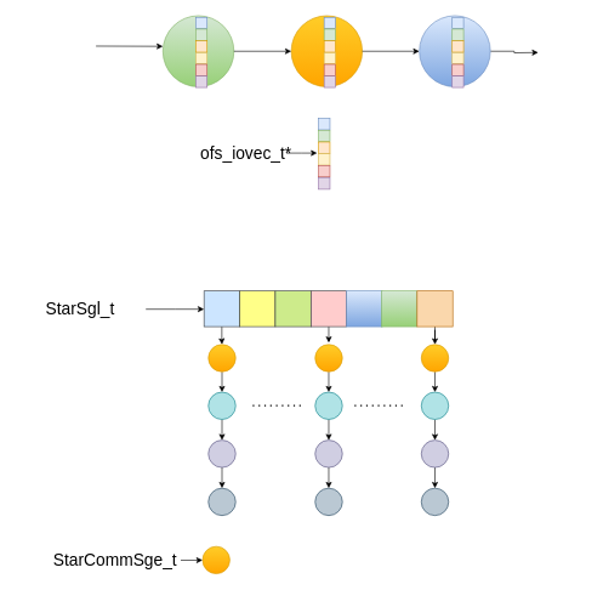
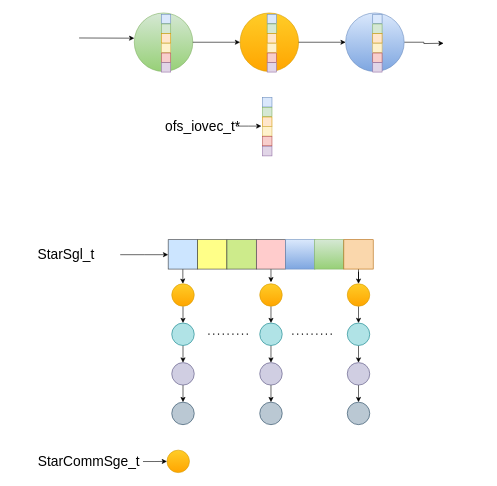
  <mxCell id="0" />
  <mxCell id="1" parent="0" />
  <mxCell id="2" style="edgeStyle=orthogonalEdgeStyle;rounded=0;orthogonalLoop=1;jettySize=auto;html=1;exitX=1;exitY=0.5;exitDx=0;exitDy=0;entryX=0;entryY=0.5;entryDx=0;entryDy=0;" edge="1" parent="1" source="3"><mxGeometry relative="1" as="geometry"><mxPoint x="280" y="424" as="targetPoint" /></mxGeometry></mxCell>
  <mxCell id="3" value="&lt;font style=&quot;font-size: 23px;&quot;&gt;StarSgl_t&lt;/font&gt;" style="text;strokeColor=none;align=center;fillColor=none;html=1;verticalAlign=middle;whiteSpace=wrap;rounded=0;" vertex="1" parent="1"><mxGeometry x="20" y="409" width="180" height="30" as="geometry" /></mxCell>
  <mxCell id="4" style="edgeStyle=orthogonalEdgeStyle;rounded=0;orthogonalLoop=1;jettySize=auto;html=1;" edge="1" parent="1" source="5" target="13"><mxGeometry relative="1" as="geometry" /></mxCell>
  <mxCell id="5" value="" style="whiteSpace=wrap;html=1;aspect=fixed;fillColor=#cce5ff;strokeColor=#36393d;" vertex="1" parent="1"><mxGeometry x="280" y="399" width="49" height="49" as="geometry" /></mxCell>
  <mxCell id="6" value="" style="whiteSpace=wrap;html=1;aspect=fixed;fillColor=#ffff88;strokeColor=#36393d;" vertex="1" parent="1"><mxGeometry x="329" y="399" width="49" height="49" as="geometry" /></mxCell>
  <mxCell id="7" value="" style="whiteSpace=wrap;html=1;aspect=fixed;fillColor=#cdeb8b;strokeColor=#36393d;" vertex="1" parent="1"><mxGeometry x="378" y="399" width="49" height="49" as="geometry" /></mxCell>
  <mxCell id="8" style="edgeStyle=orthogonalEdgeStyle;rounded=0;orthogonalLoop=1;jettySize=auto;html=1;" edge="1" parent="1" source="9"><mxGeometry relative="1" as="geometry"><mxPoint x="451.5" y="470" as="targetPoint" /></mxGeometry></mxCell>
  <mxCell id="9" value="" style="whiteSpace=wrap;html=1;aspect=fixed;fillColor=#ffcccc;strokeColor=#36393d;" vertex="1" parent="1"><mxGeometry x="427" y="399" width="49" height="49" as="geometry" /></mxCell>
  <mxCell id="10" value="" style="whiteSpace=wrap;html=1;aspect=fixed;fillColor=#dae8fc;gradientColor=#7ea6e0;strokeColor=#6c8ebf;" vertex="1" parent="1"><mxGeometry x="476" y="399" width="49" height="49" as="geometry" /></mxCell>
  <mxCell id="11" value="" style="whiteSpace=wrap;html=1;aspect=fixed;fillColor=#d5e8d4;gradientColor=#97d077;strokeColor=#82b366;" vertex="1" parent="1"><mxGeometry x="524" y="399" width="49" height="49" as="geometry" /></mxCell>
  <mxCell id="12" style="edgeStyle=orthogonalEdgeStyle;rounded=0;orthogonalLoop=1;jettySize=auto;html=1;exitX=0.5;exitY=1;exitDx=0;exitDy=0;entryX=0.5;entryY=0;entryDx=0;entryDy=0;" edge="1" parent="1" source="13" target="15"><mxGeometry relative="1" as="geometry" /></mxCell>
  <mxCell id="13" value="" style="ellipse;whiteSpace=wrap;html=1;aspect=fixed;fillColor=#ffcd28;gradientColor=#ffa500;strokeColor=#d79b00;" vertex="1" parent="1"><mxGeometry x="286" y="472.5" width="37.5" height="37.5" as="geometry" /></mxCell>
  <mxCell id="14" style="edgeStyle=orthogonalEdgeStyle;rounded=0;orthogonalLoop=1;jettySize=auto;html=1;exitX=0.5;exitY=1;exitDx=0;exitDy=0;entryX=0.5;entryY=0;entryDx=0;entryDy=0;" edge="1" parent="1" source="15" target="17"><mxGeometry relative="1" as="geometry" /></mxCell>
  <mxCell id="15" value="" style="ellipse;whiteSpace=wrap;html=1;aspect=fixed;fillColor=#b0e3e6;strokeColor=#0e8088;" vertex="1" parent="1"><mxGeometry x="286" y="538" width="37.5" height="37.5" as="geometry" /></mxCell>
  <mxCell id="16" style="edgeStyle=orthogonalEdgeStyle;rounded=0;orthogonalLoop=1;jettySize=auto;html=1;exitX=0.5;exitY=1;exitDx=0;exitDy=0;entryX=0.5;entryY=0;entryDx=0;entryDy=0;" edge="1" parent="1" source="17" target="18"><mxGeometry relative="1" as="geometry" /></mxCell>
  <mxCell id="17" value="" style="ellipse;whiteSpace=wrap;html=1;aspect=fixed;fillColor=#d0cee2;strokeColor=#56517e;" vertex="1" parent="1"><mxGeometry x="286" y="604" width="37.5" height="37.5" as="geometry" /></mxCell>
  <mxCell id="18" value="" style="ellipse;whiteSpace=wrap;html=1;aspect=fixed;fillColor=#bac8d3;strokeColor=#23445d;" vertex="1" parent="1"><mxGeometry x="286" y="670" width="37.5" height="37.5" as="geometry" /></mxCell>
  <mxCell id="19" style="edgeStyle=orthogonalEdgeStyle;rounded=0;orthogonalLoop=1;jettySize=auto;html=1;exitX=0.5;exitY=1;exitDx=0;exitDy=0;entryX=0.5;entryY=0;entryDx=0;entryDy=0;" edge="1" source="20" target="22" parent="1"><mxGeometry relative="1" as="geometry" /></mxCell>
  <mxCell id="20" value="" style="ellipse;whiteSpace=wrap;html=1;aspect=fixed;fillColor=#ffcd28;gradientColor=#ffa500;strokeColor=#d79b00;" vertex="1" parent="1"><mxGeometry x="578.75" y="472.5" width="37.5" height="37.5" as="geometry" /></mxCell>
  <mxCell id="21" style="edgeStyle=orthogonalEdgeStyle;rounded=0;orthogonalLoop=1;jettySize=auto;html=1;exitX=0.5;exitY=1;exitDx=0;exitDy=0;entryX=0.5;entryY=0;entryDx=0;entryDy=0;" edge="1" source="22" target="24" parent="1"><mxGeometry relative="1" as="geometry" /></mxCell>
  <mxCell id="22" value="" style="ellipse;whiteSpace=wrap;html=1;aspect=fixed;fillColor=#b0e3e6;strokeColor=#0e8088;" vertex="1" parent="1"><mxGeometry x="578.75" y="538" width="37.5" height="37.5" as="geometry" /></mxCell>
  <mxCell id="23" style="edgeStyle=orthogonalEdgeStyle;rounded=0;orthogonalLoop=1;jettySize=auto;html=1;exitX=0.5;exitY=1;exitDx=0;exitDy=0;entryX=0.5;entryY=0;entryDx=0;entryDy=0;" edge="1" source="24" target="25" parent="1"><mxGeometry relative="1" as="geometry" /></mxCell>
  <mxCell id="24" value="" style="ellipse;whiteSpace=wrap;html=1;aspect=fixed;fillColor=#d0cee2;strokeColor=#56517e;" vertex="1" parent="1"><mxGeometry x="578.75" y="604" width="37.5" height="37.5" as="geometry" /></mxCell>
  <mxCell id="25" value="" style="ellipse;whiteSpace=wrap;html=1;aspect=fixed;fillColor=#bac8d3;strokeColor=#23445d;" vertex="1" parent="1"><mxGeometry x="578.75" y="670" width="37.5" height="37.5" as="geometry" /></mxCell>
  <mxCell id="26" style="edgeStyle=orthogonalEdgeStyle;rounded=0;orthogonalLoop=1;jettySize=auto;html=1;exitX=0.5;exitY=1;exitDx=0;exitDy=0;entryX=0.5;entryY=0;entryDx=0;entryDy=0;" edge="1" source="27" target="29" parent="1"><mxGeometry relative="1" as="geometry" /></mxCell>
  <mxCell id="27" value="" style="ellipse;whiteSpace=wrap;html=1;aspect=fixed;fillColor=#ffcd28;gradientColor=#ffa500;strokeColor=#d79b00;" vertex="1" parent="1"><mxGeometry x="432.75" y="472.5" width="37.5" height="37.5" as="geometry" /></mxCell>
  <mxCell id="28" style="edgeStyle=orthogonalEdgeStyle;rounded=0;orthogonalLoop=1;jettySize=auto;html=1;exitX=0.5;exitY=1;exitDx=0;exitDy=0;entryX=0.5;entryY=0;entryDx=0;entryDy=0;" edge="1" source="29" target="31" parent="1"><mxGeometry relative="1" as="geometry" /></mxCell>
  <mxCell id="29" value="" style="ellipse;whiteSpace=wrap;html=1;aspect=fixed;fillColor=#b0e3e6;strokeColor=#0e8088;" vertex="1" parent="1"><mxGeometry x="432.75" y="538" width="37.5" height="37.5" as="geometry" /></mxCell>
  <mxCell id="30" style="edgeStyle=orthogonalEdgeStyle;rounded=0;orthogonalLoop=1;jettySize=auto;html=1;exitX=0.5;exitY=1;exitDx=0;exitDy=0;entryX=0.5;entryY=0;entryDx=0;entryDy=0;" edge="1" source="31" target="32" parent="1"><mxGeometry relative="1" as="geometry" /></mxCell>
  <mxCell id="31" value="" style="ellipse;whiteSpace=wrap;html=1;aspect=fixed;fillColor=#d0cee2;strokeColor=#56517e;" vertex="1" parent="1"><mxGeometry x="432.75" y="604" width="37.5" height="37.5" as="geometry" /></mxCell>
  <mxCell id="32" value="" style="ellipse;whiteSpace=wrap;html=1;aspect=fixed;fillColor=#bac8d3;strokeColor=#23445d;" vertex="1" parent="1"><mxGeometry x="432.75" y="670" width="37.5" height="37.5" as="geometry" /></mxCell>
  <mxCell id="33" style="edgeStyle=orthogonalEdgeStyle;rounded=0;orthogonalLoop=1;jettySize=auto;html=1;entryX=0.5;entryY=0;entryDx=0;entryDy=0;" edge="1" parent="1" source="34" target="20"><mxGeometry relative="1" as="geometry" /></mxCell>
  <mxCell id="34" value="" style="whiteSpace=wrap;html=1;aspect=fixed;fillColor=#fad7ac;strokeColor=#b46504;" vertex="1" parent="1"><mxGeometry x="573" y="399" width="49" height="49" as="geometry" /></mxCell>
  <mxCell id="35" value="" style="endArrow=none;dashed=1;html=1;dashPattern=1 3;strokeWidth=2;rounded=0;" edge="1" parent="1"><mxGeometry width="50" height="50" relative="1" as="geometry"><mxPoint x="347" y="556.41" as="sourcePoint" /><mxPoint x="417" y="556.41" as="targetPoint" /></mxGeometry></mxCell>
  <mxCell id="36" value="" style="endArrow=none;dashed=1;html=1;dashPattern=1 3;strokeWidth=2;rounded=0;" edge="1" parent="1"><mxGeometry width="50" height="50" relative="1" as="geometry"><mxPoint x="487" y="556.41" as="sourcePoint" /><mxPoint x="557" y="556.41" as="targetPoint" /></mxGeometry></mxCell>
  <mxCell id="37" value="" style="group" vertex="1" connectable="0" parent="1"><mxGeometry x="47" y="20" width="760" height="240" as="geometry" /></mxCell>
  <mxCell id="38" value="" style="group" vertex="1" connectable="0" parent="37"><mxGeometry x="345.378" y="0.818" width="125.611" height="100.988" as="geometry" /></mxCell>
  <mxCell id="39" value="" style="ellipse;whiteSpace=wrap;html=1;aspect=fixed;fillColor=#ffcd28;strokeColor=#d79b00;gradientColor=#ffa500;" vertex="1" parent="38"><mxGeometry x="7.6" width="97.624" height="97.624" as="geometry" /></mxCell>
  <mxCell id="40" value="" style="whiteSpace=wrap;html=1;aspect=fixed;fillColor=#dae8fc;strokeColor=#6c8ebf;" vertex="1" parent="38"><mxGeometry x="52.757" y="2.154" width="15.62" height="15.62" as="geometry" /></mxCell>
  <mxCell id="41" value="" style="whiteSpace=wrap;html=1;aspect=fixed;fillColor=#d5e8d4;strokeColor=#82b366;" vertex="1" parent="38"><mxGeometry x="52.757" y="18.313" width="15.62" height="15.62" as="geometry" /></mxCell>
  <mxCell id="42" value="" style="whiteSpace=wrap;html=1;aspect=fixed;fillColor=#ffe6cc;strokeColor=#d79b00;" vertex="1" parent="38"><mxGeometry x="52.757" y="34.471" width="15.62" height="15.62" as="geometry" /></mxCell>
  <mxCell id="43" value="" style="whiteSpace=wrap;html=1;aspect=fixed;fillColor=#fff2cc;strokeColor=#d6b656;" vertex="1" parent="38"><mxGeometry x="52.757" y="50.629" width="15.62" height="15.62" as="geometry" /></mxCell>
  <mxCell id="44" value="" style="whiteSpace=wrap;html=1;aspect=fixed;fillColor=#f8cecc;strokeColor=#b85450;" vertex="1" parent="38"><mxGeometry x="52.757" y="66.787" width="15.62" height="15.62" as="geometry" /></mxCell>
  <mxCell id="45" value="" style="whiteSpace=wrap;html=1;aspect=fixed;fillColor=#e1d5e7;strokeColor=#9673a6;" vertex="1" parent="38"><mxGeometry x="52.757" y="82.945" width="15.62" height="15.62" as="geometry" /></mxCell>
  <mxCell id="46" value="" style="group" vertex="1" connectable="0" parent="37"><mxGeometry x="168.889" width="125.611" height="100.988" as="geometry" /></mxCell>
  <mxCell id="47" value="" style="ellipse;whiteSpace=wrap;html=1;aspect=fixed;fillColor=#d5e8d4;strokeColor=#82b366;gradientColor=#97d077;" vertex="1" parent="46"><mxGeometry x="7.6" y="0.818" width="97.624" height="97.624" as="geometry" /></mxCell>
  <mxCell id="48" value="" style="whiteSpace=wrap;html=1;aspect=fixed;fillColor=#dae8fc;strokeColor=#6c8ebf;" vertex="1" parent="46"><mxGeometry x="52.757" y="2.972" width="15.62" height="15.62" as="geometry" /></mxCell>
  <mxCell id="49" value="" style="whiteSpace=wrap;html=1;aspect=fixed;fillColor=#d5e8d4;strokeColor=#82b366;" vertex="1" parent="46"><mxGeometry x="52.757" y="19.13" width="15.62" height="15.62" as="geometry" /></mxCell>
  <mxCell id="50" value="" style="whiteSpace=wrap;html=1;aspect=fixed;fillColor=#ffe6cc;strokeColor=#d79b00;" vertex="1" parent="46"><mxGeometry x="52.757" y="35.288" width="15.62" height="15.62" as="geometry" /></mxCell>
  <mxCell id="51" value="" style="whiteSpace=wrap;html=1;aspect=fixed;fillColor=#fff2cc;strokeColor=#d6b656;" vertex="1" parent="46"><mxGeometry x="52.757" y="51.446" width="15.62" height="15.62" as="geometry" /></mxCell>
  <mxCell id="52" value="" style="whiteSpace=wrap;html=1;aspect=fixed;fillColor=#f8cecc;strokeColor=#b85450;" vertex="1" parent="46"><mxGeometry x="52.757" y="67.604" width="15.62" height="15.62" as="geometry" /></mxCell>
  <mxCell id="53" value="" style="whiteSpace=wrap;html=1;aspect=fixed;fillColor=#e1d5e7;strokeColor=#9673a6;" vertex="1" parent="46"><mxGeometry x="52.757" y="83.763" width="15.62" height="15.62" as="geometry" /></mxCell>
  <mxCell id="54" value="" style="endArrow=classic;html=1;rounded=0;" edge="1" parent="46"><mxGeometry width="50" height="50" relative="1" as="geometry"><mxPoint x="-84.444" y="42.521" as="sourcePoint" /><mxPoint x="7.6" y="42.873" as="targetPoint" /></mxGeometry></mxCell>
  <mxCell id="55" value="" style="group" vertex="1" connectable="0" parent="37"><mxGeometry x="521.444" y="0.818" width="125.611" height="100.988" as="geometry" /></mxCell>
  <mxCell id="56" style="edgeStyle=orthogonalEdgeStyle;rounded=0;orthogonalLoop=1;jettySize=auto;html=1;" edge="1" parent="55" source="57"><mxGeometry relative="1" as="geometry"><mxPoint x="171" y="50.494" as="targetPoint" /></mxGeometry></mxCell>
  <mxCell id="57" value="" style="ellipse;whiteSpace=wrap;html=1;aspect=fixed;fillColor=#dae8fc;strokeColor=#6c8ebf;gradientColor=#7ea6e0;" vertex="1" parent="55"><mxGeometry x="7.6" width="97.624" height="97.624" as="geometry" /></mxCell>
  <mxCell id="58" value="" style="whiteSpace=wrap;html=1;aspect=fixed;fillColor=#dae8fc;strokeColor=#6c8ebf;" vertex="1" parent="55"><mxGeometry x="52.757" y="2.154" width="15.62" height="15.62" as="geometry" /></mxCell>
  <mxCell id="59" value="" style="whiteSpace=wrap;html=1;aspect=fixed;fillColor=#d5e8d4;strokeColor=#82b366;" vertex="1" parent="55"><mxGeometry x="52.757" y="18.313" width="15.62" height="15.62" as="geometry" /></mxCell>
  <mxCell id="60" value="" style="whiteSpace=wrap;html=1;aspect=fixed;fillColor=#ffe6cc;strokeColor=#d79b00;" vertex="1" parent="55"><mxGeometry x="52.757" y="34.471" width="15.62" height="15.62" as="geometry" /></mxCell>
  <mxCell id="61" value="" style="whiteSpace=wrap;html=1;aspect=fixed;fillColor=#fff2cc;strokeColor=#d6b656;" vertex="1" parent="55"><mxGeometry x="52.757" y="50.629" width="15.62" height="15.62" as="geometry" /></mxCell>
  <mxCell id="62" value="" style="whiteSpace=wrap;html=1;aspect=fixed;fillColor=#f8cecc;strokeColor=#b85450;" vertex="1" parent="55"><mxGeometry x="52.757" y="66.787" width="15.62" height="15.62" as="geometry" /></mxCell>
  <mxCell id="63" value="" style="whiteSpace=wrap;html=1;aspect=fixed;fillColor=#e1d5e7;strokeColor=#9673a6;" vertex="1" parent="55"><mxGeometry x="52.757" y="82.945" width="15.62" height="15.62" as="geometry" /></mxCell>
  <mxCell id="64" style="edgeStyle=orthogonalEdgeStyle;rounded=0;orthogonalLoop=1;jettySize=auto;html=1;" edge="1" parent="37" source="47" target="39"><mxGeometry relative="1" as="geometry" /></mxCell>
  <mxCell id="65" style="edgeStyle=orthogonalEdgeStyle;rounded=0;orthogonalLoop=1;jettySize=auto;html=1;exitX=1;exitY=0.5;exitDx=0;exitDy=0;" edge="1" parent="37" source="39" target="57"><mxGeometry relative="1" as="geometry" /></mxCell>
  <mxCell id="66" value="" style="group" vertex="1" connectable="0" parent="37"><mxGeometry x="278.667" y="139.012" width="184.722" height="100.988" as="geometry" /></mxCell>
  <mxCell id="67" value="" style="group" vertex="1" connectable="0" parent="66"><mxGeometry x="59.111" width="125.611" height="100.988" as="geometry" /></mxCell>
  <mxCell id="68" value="" style="group" vertex="1" connectable="0" parent="67"><mxGeometry x="52.757" y="2.972" width="16.686" height="96.949" as="geometry" /></mxCell>
  <mxCell id="69" value="" style="whiteSpace=wrap;html=1;aspect=fixed;fillColor=#dae8fc;strokeColor=#6c8ebf;" vertex="1" parent="68"><mxGeometry width="15.62" height="15.62" as="geometry" /></mxCell>
  <mxCell id="70" value="" style="whiteSpace=wrap;html=1;aspect=fixed;fillColor=#d5e8d4;strokeColor=#82b366;" vertex="1" parent="68"><mxGeometry y="16.158" width="15.62" height="15.62" as="geometry" /></mxCell>
  <mxCell id="71" value="" style="whiteSpace=wrap;html=1;aspect=fixed;fillColor=#ffe6cc;strokeColor=#d79b00;" vertex="1" parent="68"><mxGeometry y="32.316" width="15.62" height="15.62" as="geometry" /></mxCell>
  <mxCell id="72" value="" style="whiteSpace=wrap;html=1;aspect=fixed;fillColor=#fff2cc;strokeColor=#d6b656;" vertex="1" parent="68"><mxGeometry y="48.474" width="15.62" height="15.62" as="geometry" /></mxCell>
  <mxCell id="73" value="" style="whiteSpace=wrap;html=1;aspect=fixed;fillColor=#f8cecc;strokeColor=#b85450;" vertex="1" parent="68"><mxGeometry y="64.632" width="15.62" height="15.62" as="geometry" /></mxCell>
  <mxCell id="74" value="" style="whiteSpace=wrap;html=1;aspect=fixed;fillColor=#e1d5e7;strokeColor=#9673a6;" vertex="1" parent="68"><mxGeometry y="81.608" width="15.62" height="15.62" as="geometry" /></mxCell>
  <mxCell id="75" style="edgeStyle=orthogonalEdgeStyle;rounded=0;orthogonalLoop=1;jettySize=auto;html=1;" edge="1" parent="66" source="76"><mxGeometry relative="1" as="geometry"><mxPoint x="109.778" y="50.494" as="targetPoint" /></mxGeometry></mxCell>
  <mxCell id="76" value="&lt;font style=&quot;font-size: 23px;&quot;&gt;ofs_iovec_t*&lt;/font&gt;" style="text;strokeColor=none;align=center;fillColor=none;html=1;verticalAlign=middle;whiteSpace=wrap;rounded=0;" vertex="1" parent="66"><mxGeometry x="-42.222" y="38.228" width="109.778" height="24.532" as="geometry" /></mxCell>
  <mxCell id="77" value="" style="group" vertex="1" connectable="0" parent="1"><mxGeometry x="58" y="750" width="257.5" height="37.5" as="geometry" /></mxCell>
  <mxCell id="78" value="" style="ellipse;whiteSpace=wrap;html=1;aspect=fixed;fillColor=#ffcd28;gradientColor=#ffa500;strokeColor=#d79b00;" vertex="1" parent="77"><mxGeometry x="220" width="37.5" height="37.5" as="geometry" /></mxCell>
  <mxCell id="79" style="edgeStyle=orthogonalEdgeStyle;rounded=0;orthogonalLoop=1;jettySize=auto;html=1;entryX=0;entryY=0.5;entryDx=0;entryDy=0;" edge="1" parent="77" source="80" target="78"><mxGeometry relative="1" as="geometry" /></mxCell>
- <mxCell id="80" value="&lt;font style=&quot;font-size: 23px;&quot;&gt;StarCommSge_t&lt;/font&gt;" style="text;strokeColor=none;align=center;fillColor=none;html=1;verticalAlign=middle;whiteSpace=wrap;rounded=0;" vertex="1" parent="77"><mxGeometry x="10" y="4" width="180" height="30" as="geometry" /></mxCell>
+ <mxCell id="80" value="&lt;font style=&quot;font-size: 23px;&quot;&gt;StarCommSge_t&lt;/font&gt;" style="text;strokeColor=none;align=center;fillColor=none;html=1;verticalAlign=middle;whiteSpace=wrap;rounded=0;" vertex="1" parent="77"><mxGeometry y="4" width="180" height="30" as="geometry" /></mxCell>
